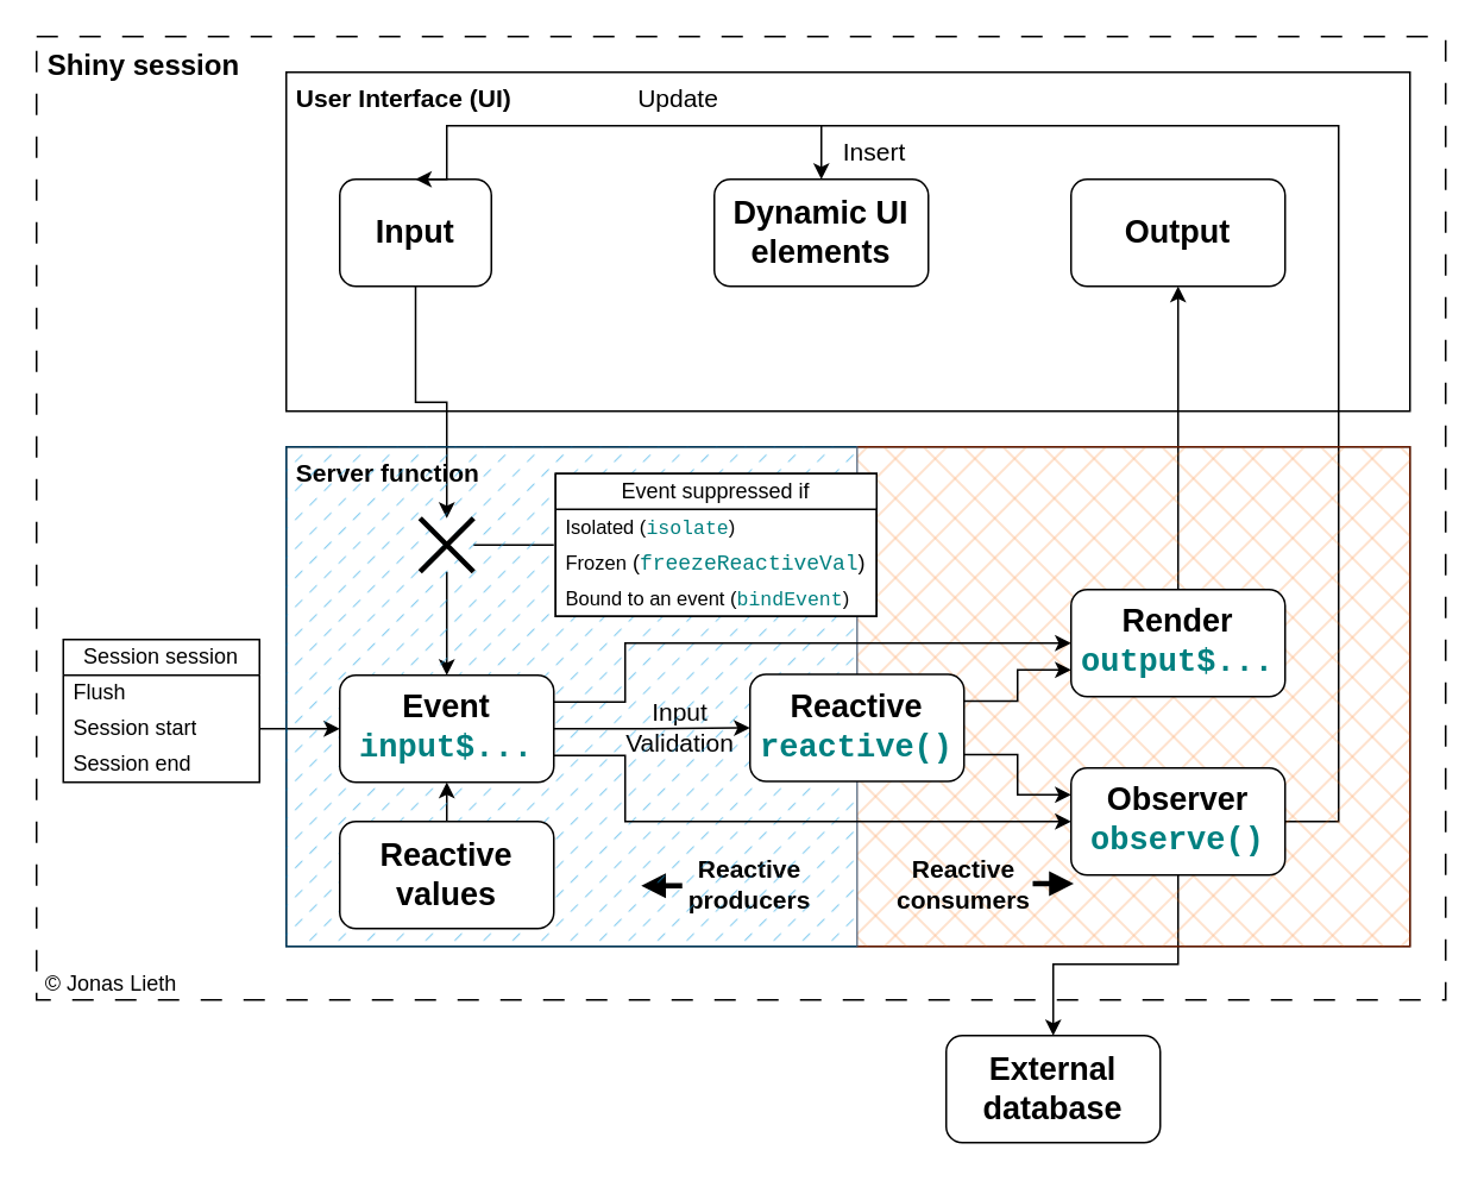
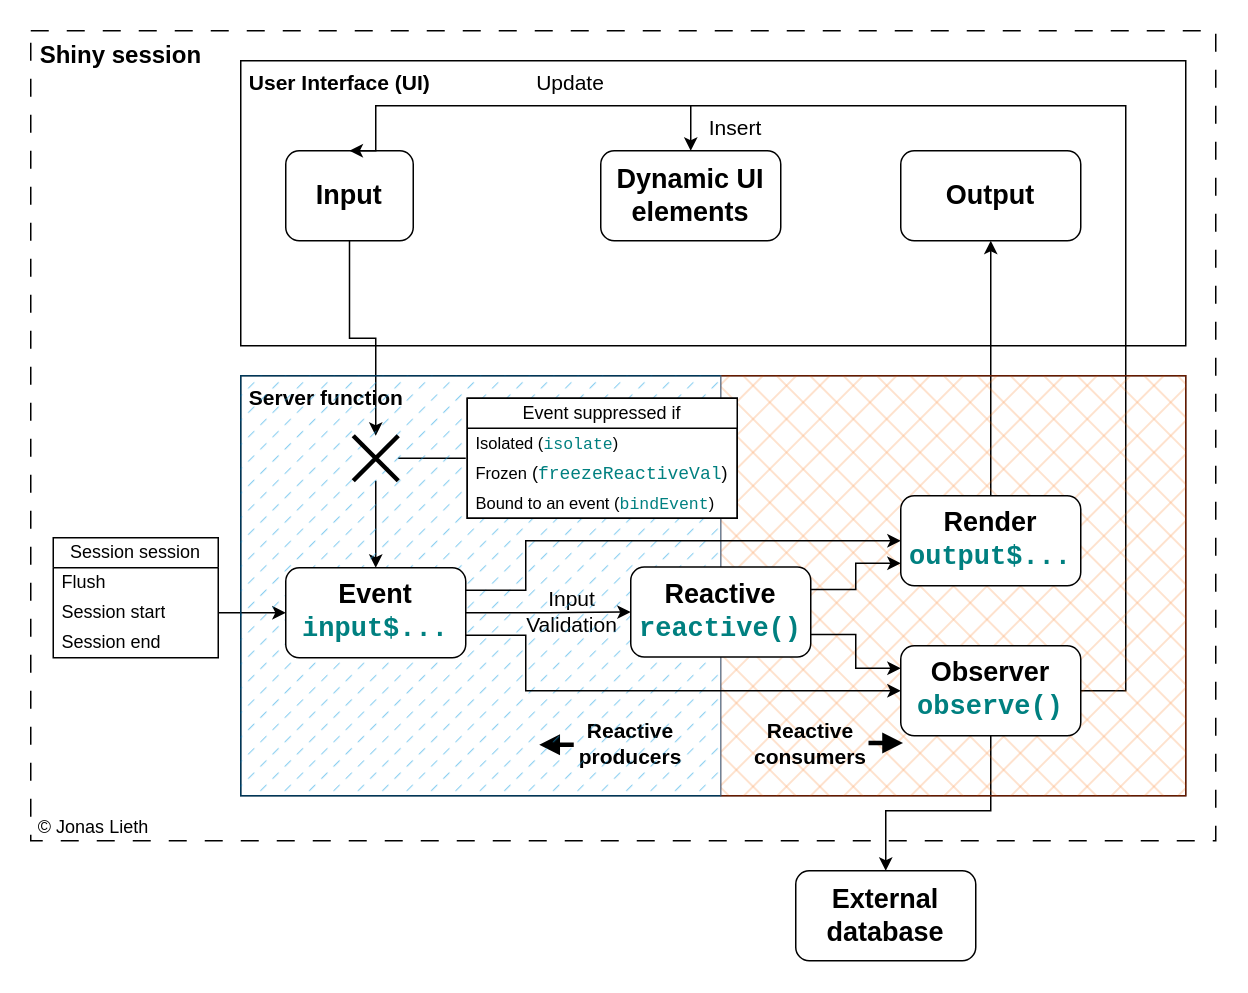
  <mxCell id="0" />
  <mxCell id="1" parent="0" />
  <mxCell id="2" value="&lt;font style=&quot;font-size: 16px;&quot;&gt;&lt;b&gt;&amp;nbsp;Shiny session&lt;/b&gt;&lt;/font&gt;" style="rounded=0;whiteSpace=wrap;html=1;dashed=1;dashPattern=12 12;verticalAlign=top;align=left;" parent="1" vertex="1"><mxGeometry x="20" y="20" width="790" height="540" as="geometry" /></mxCell>
  <mxCell id="3" value="&lt;font style=&quot;font-size: 14px;&quot;&gt;&lt;b&gt;&amp;nbsp;User Interface (UI)&lt;/b&gt;&lt;/font&gt;" style="rounded=0;whiteSpace=wrap;html=1;verticalAlign=top;align=left;" parent="1" vertex="1"><mxGeometry x="160" y="40" width="630" height="190" as="geometry" /></mxCell>
  <mxCell id="4" value="&lt;font style=&quot;font-size: 14px;&quot;&gt;&lt;b&gt;&amp;nbsp;Server function&lt;/b&gt;&lt;/font&gt;" style="rounded=0;whiteSpace=wrap;html=1;verticalAlign=top;align=left;" parent="1" vertex="1"><mxGeometry x="160" y="250" width="630" height="280" as="geometry" /></mxCell>
  <mxCell id="5" value="&lt;span style=&quot;font-size: 18px;&quot;&gt;&lt;font style=&quot;font-size: 18px;&quot;&gt;Input&lt;/font&gt;&lt;/span&gt;" style="rounded=1;whiteSpace=wrap;html=1;fontSize=18;fontStyle=1" parent="1" vertex="1"><mxGeometry x="190" y="100" width="85" height="60" as="geometry" /></mxCell>
  <mxCell id="6" value="&lt;font style=&quot;font-size: 18px;&quot;&gt;Output&lt;/font&gt;" style="rounded=1;whiteSpace=wrap;html=1;fontSize=18;fontStyle=1" parent="1" vertex="1"><mxGeometry x="600" y="100" width="120" height="60" as="geometry" /></mxCell>
  <mxCell id="7" style="edgeStyle=orthogonalEdgeStyle;rounded=0;orthogonalLoop=1;jettySize=auto;html=1;exitX=0.5;exitY=0;exitDx=0;exitDy=0;entryX=0.5;entryY=1;entryDx=0;entryDy=0;" parent="1" source="30" target="6" edge="1"><mxGeometry relative="1" as="geometry" /></mxCell>
  <mxCell id="8" style="edgeStyle=orthogonalEdgeStyle;rounded=0;orthogonalLoop=1;jettySize=auto;html=1;exitX=1;exitY=0.5;exitDx=0;exitDy=0;entryX=0.5;entryY=0;entryDx=0;entryDy=0;" parent="1" source="31" target="5" edge="1"><mxGeometry relative="1" as="geometry"><mxPoint x="1000" y="10" as="targetPoint" /><Array as="points"><mxPoint x="750" y="460" /><mxPoint x="750" y="70" /><mxPoint x="250" y="70" /></Array></mxGeometry></mxCell>
  <mxCell id="9" style="edgeStyle=orthogonalEdgeStyle;rounded=0;orthogonalLoop=1;jettySize=auto;html=1;exitX=0.5;exitY=1;exitDx=0;exitDy=0;entryX=0.5;entryY=0;entryDx=0;entryDy=0;" parent="1" source="31" target="10" edge="1"><mxGeometry relative="1" as="geometry"><Array as="points"><mxPoint x="660" y="540" /><mxPoint x="590" y="540" /></Array></mxGeometry></mxCell>
  <mxCell id="10" value="External database" style="rounded=1;whiteSpace=wrap;html=1;fontSize=18;fontStyle=1" parent="1" vertex="1"><mxGeometry x="530" y="580" width="120" height="60" as="geometry" /></mxCell>
  <mxCell id="11" value="Update" style="text;html=1;align=center;verticalAlign=middle;whiteSpace=wrap;rounded=0;rotation=0;fontSize=14;" parent="1" vertex="1"><mxGeometry x="350" y="40" width="60" height="30" as="geometry" /></mxCell>
  <mxCell id="12" style="edgeStyle=orthogonalEdgeStyle;rounded=0;orthogonalLoop=1;jettySize=auto;html=1;exitX=0.5;exitY=1;exitDx=0;exitDy=0;entryX=0.5;entryY=0;entryDx=0;entryDy=0;" parent="1" source="37" target="36" edge="1"><mxGeometry relative="1" as="geometry" /></mxCell>
  <mxCell id="13" value="" style="rounded=0;whiteSpace=wrap;html=1;fillStyle=cross-hatch;fillColor=#fa6800;strokeColor=#C73500;fontColor=#000000;opacity=50;rotation=-180;" parent="1" vertex="1"><mxGeometry x="480" y="250" width="310" height="280" as="geometry" /></mxCell>
  <mxCell id="14" value="Reactive producers" style="text;html=1;align=center;verticalAlign=middle;whiteSpace=wrap;rounded=0;fontSize=14;fontStyle=1" parent="1" vertex="1"><mxGeometry x="370" y="470" width="100" height="50" as="geometry" /></mxCell>
  <mxCell id="15" value="Reactive consumers" style="text;html=1;align=center;verticalAlign=middle;whiteSpace=wrap;rounded=0;fontSize=14;fontStyle=1" parent="1" vertex="1"><mxGeometry x="490" y="470" width="100" height="50" as="geometry" /></mxCell>
  <mxCell id="16" value="" style="edgeStyle=orthogonalEdgeStyle;rounded=0;orthogonalLoop=1;jettySize=auto;html=1;exitX=0.5;exitY=1;exitDx=0;exitDy=0;entryX=0.5;entryY=0;entryDx=0;entryDy=0;" parent="1" source="5" target="37" edge="1"><mxGeometry relative="1" as="geometry"><mxPoint x="300" y="160" as="sourcePoint" /><mxPoint x="300" y="378" as="targetPoint" /></mxGeometry></mxCell>
  <mxCell id="17" style="edgeStyle=orthogonalEdgeStyle;rounded=0;orthogonalLoop=1;jettySize=auto;html=1;exitX=1;exitY=0.5;exitDx=0;exitDy=0;entryX=0;entryY=0.5;entryDx=0;entryDy=0;" parent="1" source="24" target="36" edge="1"><mxGeometry relative="1" as="geometry"><mxPoint x="150" y="407.5" as="sourcePoint" /></mxGeometry></mxCell>
  <mxCell id="18" value="" style="endArrow=none;html=1;rounded=0;" parent="1" edge="1"><mxGeometry width="50" height="50" relative="1" as="geometry"><mxPoint x="265" y="305" as="sourcePoint" /><mxPoint x="310" y="305" as="targetPoint" /></mxGeometry></mxCell>
  <mxCell id="19" value="Dynamic UI elements" style="rounded=1;whiteSpace=wrap;html=1;fontSize=18;fontStyle=1" parent="1" vertex="1"><mxGeometry x="400" y="100" width="120" height="60" as="geometry" /></mxCell>
  <mxCell id="20" value="" style="endArrow=classic;html=1;rounded=0;entryX=0.5;entryY=0;entryDx=0;entryDy=0;" parent="1" target="19" edge="1"><mxGeometry width="50" height="50" relative="1" as="geometry"><mxPoint x="460" y="70" as="sourcePoint" /><mxPoint x="650" y="320" as="targetPoint" /></mxGeometry></mxCell>
  <mxCell id="21" value="Insert" style="text;html=1;align=center;verticalAlign=middle;whiteSpace=wrap;rounded=0;rotation=0;fontSize=14;" parent="1" vertex="1"><mxGeometry x="460" y="70" width="60" height="30" as="geometry" /></mxCell>
  <mxCell id="22" value="Session session" style="swimlane;fontStyle=0;childLayout=stackLayout;horizontal=1;startSize=20;horizontalStack=0;resizeParent=1;resizeParentMax=0;resizeLast=0;collapsible=0;marginBottom=0;whiteSpace=wrap;html=1;" parent="1" vertex="1"><mxGeometry x="35" y="358" width="110" height="80" as="geometry"><mxRectangle x="430" y="402" width="150" height="30" as="alternateBounds" /></mxGeometry></mxCell>
  <mxCell id="23" value="Flush" style="text;strokeColor=none;fillColor=none;align=left;verticalAlign=middle;spacingLeft=4;spacingRight=4;overflow=hidden;points=[[0,0.5],[1,0.5]];portConstraint=eastwest;rotatable=0;whiteSpace=wrap;html=1;" parent="22" vertex="1"><mxGeometry y="20" width="110" height="20" as="geometry" /></mxCell>
  <mxCell id="24" value="Session start" style="text;strokeColor=none;fillColor=none;align=left;verticalAlign=middle;spacingLeft=4;spacingRight=4;overflow=hidden;points=[[0,0.5],[1,0.5]];portConstraint=eastwest;rotatable=0;whiteSpace=wrap;html=1;" parent="22" vertex="1"><mxGeometry y="40" width="110" height="20" as="geometry" /></mxCell>
  <mxCell id="25" value="Session end" style="text;strokeColor=none;fillColor=none;align=left;verticalAlign=middle;spacingLeft=4;spacingRight=4;overflow=hidden;points=[[0,0.5],[1,0.5]];portConstraint=eastwest;rotatable=0;whiteSpace=wrap;html=1;" parent="22" vertex="1"><mxGeometry y="60" width="110" height="20" as="geometry" /></mxCell>
- <mxCell id="26" style="edgeStyle=orthogonalEdgeStyle;rounded=0;orthogonalLoop=1;jettySize=auto;html=1;exitX=0.5;exitY=0;exitDx=0;exitDy=0;entryX=0.5;entryY=1;entryDx=0;entryDy=0;" parent="1" source="40" target="36" edge="1"><mxGeometry relative="1" as="geometry" /></mxCell>
  <mxCell id="27" value="Input Validation" style="text;html=1;align=center;verticalAlign=middle;whiteSpace=wrap;rounded=0;rotation=0;fontSize=14;" parent="1" vertex="1"><mxGeometry x="351" y="392" width="60" height="30" as="geometry" /></mxCell>
  <mxCell id="28" value="" style="endArrow=block;html=1;rounded=0;endFill=1;strokeWidth=3;" parent="1" edge="1"><mxGeometry width="50" height="50" relative="1" as="geometry"><mxPoint x="382" y="496" as="sourcePoint" /><mxPoint x="359" y="496" as="targetPoint" /></mxGeometry></mxCell>
  <mxCell id="29" value="" style="endArrow=block;html=1;rounded=0;endFill=1;strokeWidth=3;" parent="1" edge="1"><mxGeometry width="50" height="50" relative="1" as="geometry"><mxPoint x="578.5" y="494.83" as="sourcePoint" /><mxPoint x="601.5" y="494.83" as="targetPoint" /></mxGeometry></mxCell>
  <mxCell id="30" value="Render&lt;br&gt;&lt;font face=&quot;Courier New&quot; color=&quot;#008080&quot;&gt;output$...&lt;br&gt;&lt;/font&gt;" style="rounded=1;whiteSpace=wrap;html=1;fontSize=18;fontStyle=1" parent="1" vertex="1"><mxGeometry x="600" y="330" width="120" height="60" as="geometry" /></mxCell>
  <mxCell id="31" value="Observer&lt;br&gt;&lt;font face=&quot;Courier New&quot; color=&quot;#008080&quot;&gt;observe()&lt;br&gt;&lt;/font&gt;" style="rounded=1;whiteSpace=wrap;html=1;fontSize=18;fontStyle=1" parent="1" vertex="1"><mxGeometry x="600" y="430" width="120" height="60" as="geometry" /></mxCell>
  <mxCell id="32" style="edgeStyle=orthogonalEdgeStyle;rounded=0;orthogonalLoop=1;jettySize=auto;html=1;entryX=0;entryY=0.75;entryDx=0;entryDy=0;exitX=1;exitY=0.25;exitDx=0;exitDy=0;" parent="1" source="47" target="30" edge="1"><mxGeometry relative="1" as="geometry"><mxPoint x="960" y="420" as="sourcePoint" /></mxGeometry></mxCell>
  <mxCell id="33" style="edgeStyle=orthogonalEdgeStyle;rounded=0;orthogonalLoop=1;jettySize=auto;html=1;exitX=1;exitY=0.75;exitDx=0;exitDy=0;entryX=0;entryY=0.25;entryDx=0;entryDy=0;" parent="1" source="47" target="31" edge="1"><mxGeometry relative="1" as="geometry" /></mxCell>
  <mxCell id="34" value="" style="rounded=0;whiteSpace=wrap;html=1;fillStyle=dashed;fillColor=#1ba1e2;strokeColor=#006EAF;fontColor=#ffffff;gradientColor=none;opacity=50;fontStyle=1" parent="1" vertex="1"><mxGeometry x="160" y="250" width="320" height="280" as="geometry" /></mxCell>
  <mxCell id="35" style="edgeStyle=orthogonalEdgeStyle;rounded=0;orthogonalLoop=1;jettySize=auto;html=1;exitX=1;exitY=0.25;exitDx=0;exitDy=0;entryX=0;entryY=0.5;entryDx=0;entryDy=0;" parent="1" source="36" target="30" edge="1"><mxGeometry relative="1" as="geometry"><Array as="points"><mxPoint x="350" y="393" /><mxPoint x="350" y="360" /></Array></mxGeometry></mxCell>
  <mxCell id="36" value="&lt;font style=&quot;font-size: 18px;&quot;&gt;&lt;span style=&quot;font-size: 18px;&quot;&gt;Event&lt;br&gt;&lt;font face=&quot;Courier New&quot; color=&quot;#008080&quot;&gt;input$...&lt;br&gt;&lt;/font&gt;&lt;/span&gt;&lt;/font&gt;" style="rounded=1;whiteSpace=wrap;html=1;fontSize=18;fontStyle=1" parent="1" vertex="1"><mxGeometry x="190" y="378" width="120" height="60" as="geometry" /></mxCell>
  <mxCell id="37" value="" style="shape=umlDestroy;whiteSpace=wrap;html=1;strokeWidth=3;targetShapes=umlLifeline;" parent="1" vertex="1"><mxGeometry x="235" y="290" width="30" height="30" as="geometry" /></mxCell>
  <mxCell id="38" style="edgeStyle=orthogonalEdgeStyle;rounded=0;orthogonalLoop=1;jettySize=auto;html=1;exitX=1;exitY=0.75;exitDx=0;exitDy=0;entryX=0;entryY=0.5;entryDx=0;entryDy=0;" parent="1" source="36" target="31" edge="1"><mxGeometry relative="1" as="geometry"><mxPoint x="320" y="403" as="sourcePoint" /><mxPoint x="610" y="370" as="targetPoint" /><Array as="points"><mxPoint x="350" y="423" /><mxPoint x="350" y="460" /></Array></mxGeometry></mxCell>
  <mxCell id="39" style="edgeStyle=orthogonalEdgeStyle;rounded=0;orthogonalLoop=1;jettySize=auto;html=1;exitX=1;exitY=0.5;exitDx=0;exitDy=0;entryX=0;entryY=0.5;entryDx=0;entryDy=0;" parent="1" source="36" target="47" edge="1"><mxGeometry relative="1" as="geometry" /></mxCell>
- <mxCell id="40" value="Reactive values" style="rounded=1;whiteSpace=wrap;html=1;fontSize=18;fontStyle=1" parent="1" vertex="1"><mxGeometry x="190" y="460" width="120" height="60" as="geometry" /></mxCell>
  <mxCell id="41" value="" style="rounded=0;whiteSpace=wrap;html=1;" parent="1" vertex="1"><mxGeometry x="311" y="265" width="180" height="80" as="geometry" /></mxCell>
  <mxCell id="42" value="Event suppressed if" style="swimlane;fontStyle=0;childLayout=stackLayout;horizontal=1;startSize=20;horizontalStack=0;resizeParent=1;resizeParentMax=0;resizeLast=0;collapsible=0;marginBottom=0;whiteSpace=wrap;html=1;" parent="1" vertex="1"><mxGeometry x="311" y="265" width="180" height="80" as="geometry"><mxRectangle x="430" y="402" width="150" height="30" as="alternateBounds" /></mxGeometry></mxCell>
  <mxCell id="43" value="&lt;font style=&quot;font-size: 11px;&quot;&gt;Isolated (&lt;font style=&quot;font-size: 11px;&quot; color=&quot;#008080&quot; face=&quot;Courier New&quot;&gt;isolate&lt;/font&gt;)&lt;/font&gt;" style="text;strokeColor=none;fillColor=none;align=left;verticalAlign=middle;spacingLeft=4;spacingRight=4;overflow=hidden;points=[[0,0.5],[1,0.5]];portConstraint=eastwest;rotatable=0;whiteSpace=wrap;html=1;" parent="42" vertex="1"><mxGeometry y="20" width="180" height="20" as="geometry" /></mxCell>
  <mxCell id="44" value="&lt;font style=&quot;font-size: 11px;&quot;&gt;Frozen&lt;/font&gt; (&lt;font color=&quot;#008080&quot; face=&quot;Courier New&quot;&gt;freezeReactiveVal&lt;/font&gt;)" style="text;strokeColor=none;fillColor=none;align=left;verticalAlign=middle;spacingLeft=4;spacingRight=4;overflow=hidden;points=[[0,0.5],[1,0.5]];portConstraint=eastwest;rotatable=0;whiteSpace=wrap;html=1;" parent="42" vertex="1"><mxGeometry y="40" width="180" height="20" as="geometry" /></mxCell>
  <mxCell id="45" value="&lt;font style=&quot;font-size: 11px;&quot;&gt;Bound to an event (&lt;font style=&quot;font-size: 11px;&quot; face=&quot;Courier New&quot; color=&quot;#008080&quot;&gt;bindEvent&lt;/font&gt;)&lt;/font&gt;" style="text;strokeColor=none;fillColor=none;align=left;verticalAlign=middle;spacingLeft=4;spacingRight=4;overflow=hidden;points=[[0,0.5],[1,0.5]];portConstraint=eastwest;rotatable=0;whiteSpace=wrap;html=1;" parent="42" vertex="1"><mxGeometry y="60" width="180" height="20" as="geometry" /></mxCell>
  <mxCell id="46" value="© Jonas Lieth" style="text;html=1;strokeColor=none;fillColor=none;align=center;verticalAlign=bottom;whiteSpace=wrap;rounded=0;" parent="1" vertex="1"><mxGeometry x="22" y="530" width="80" height="30" as="geometry" /></mxCell>
  <mxCell id="47" value="Reactive&lt;br&gt;&lt;font face=&quot;Courier New&quot; color=&quot;#008080&quot;&gt;reactive()&lt;br&gt;&lt;/font&gt;" style="rounded=1;whiteSpace=wrap;html=1;fontSize=18;fontStyle=1" parent="1" vertex="1"><mxGeometry x="420" y="377.5" width="120" height="60" as="geometry" /></mxCell>
